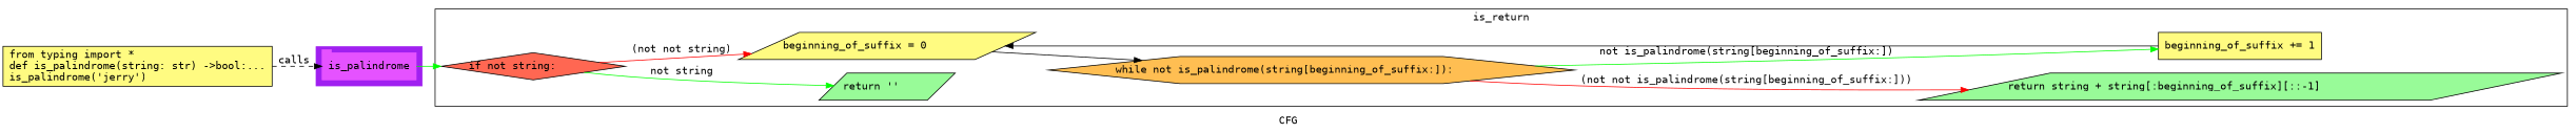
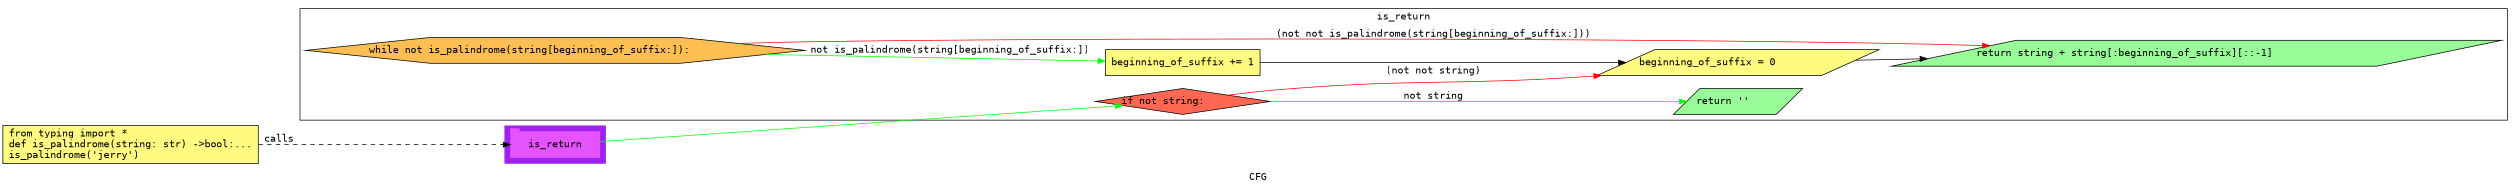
  digraph {
    compound=True
    fontname="DejaVu Sans Mono"
    label=CFG
    pack=False
    rankdir=LR
    ranksep=0.02
    node [fontname="DejaVu Sans Mono" shape=parallelogram style="filled,solid" fillcolor="#FFFB81"]
    edge [color=green fontname="DejaVu Sans Mono"]
-   n1 [color="#E552FF" height=0.5 label=is_palindrome linenum="[14]" shape=tab style=filled width=1.7222 fillcolor=""]
+   n1 [color="#E552FF" height=0.5 label=is_return linenum="[14]" shape=tab style=filled width=1.7222 fillcolor=""]
    n2 [fillcolor="#FF6752" height=0.5 label="if not string:\l" linenum="[4]" shape=diamond width=3.3702]
    n3 [fillcolor="#98fb98" height=0.5 label="return ''\l" linenum="[5]" width=2.4088]
    n4 [height=0.5 label="beginning_of_suffix = 0\l" linenum="[7]" width=2.8611]
    n5 [fillcolor="#FFBE52" height=0.5 label="while not is_palindrome(string[beginning_of_suffix:]):\l" linenum="[9]" shape=hexagon width=9.6313]
    n6 [height=0.5 label="beginning_of_suffix += 1\l" linenum="[10]" shape=rectangle width=2.9861]
    n7 [fillcolor="#98fb98" height=0.5 label="return string + string[:beginning_of_suffix][::-1]\l" linenum="[12]" width=11.356]
    n8 [height=0.73611 label="from typing import *\ldef is_palindrome(string: str) ->bool:...\lis_palindrome('jerry')\l" linenum="[1]" shape=rectangle width=4.9306]
    subgraph cluster_1 {
      color=purple
      compound=true
      label=""
      shape=tab
      style=filled
      n1
    }
    subgraph cluster_2 {
      label=is_return
      n2
      n3
      n4
      n5
      n6
      n7
    }
    n1 -> n2
    n2 -> n3 [label="not string"]
    n2 -> n4 [color=red label="(not not string)"]
-   n4 -> n5 [color=black]
+   n4 -> n7 [color=black]
    n5 -> n6 [label="not is_palindrome(string[beginning_of_suffix:])"]
    n5 -> n7 [color=red label="(not not is_palindrome(string[beginning_of_suffix:]))"]
    n6 -> n4 [color=black]
    n8 -> n1 [label=calls style=dashed color=""]
  }
